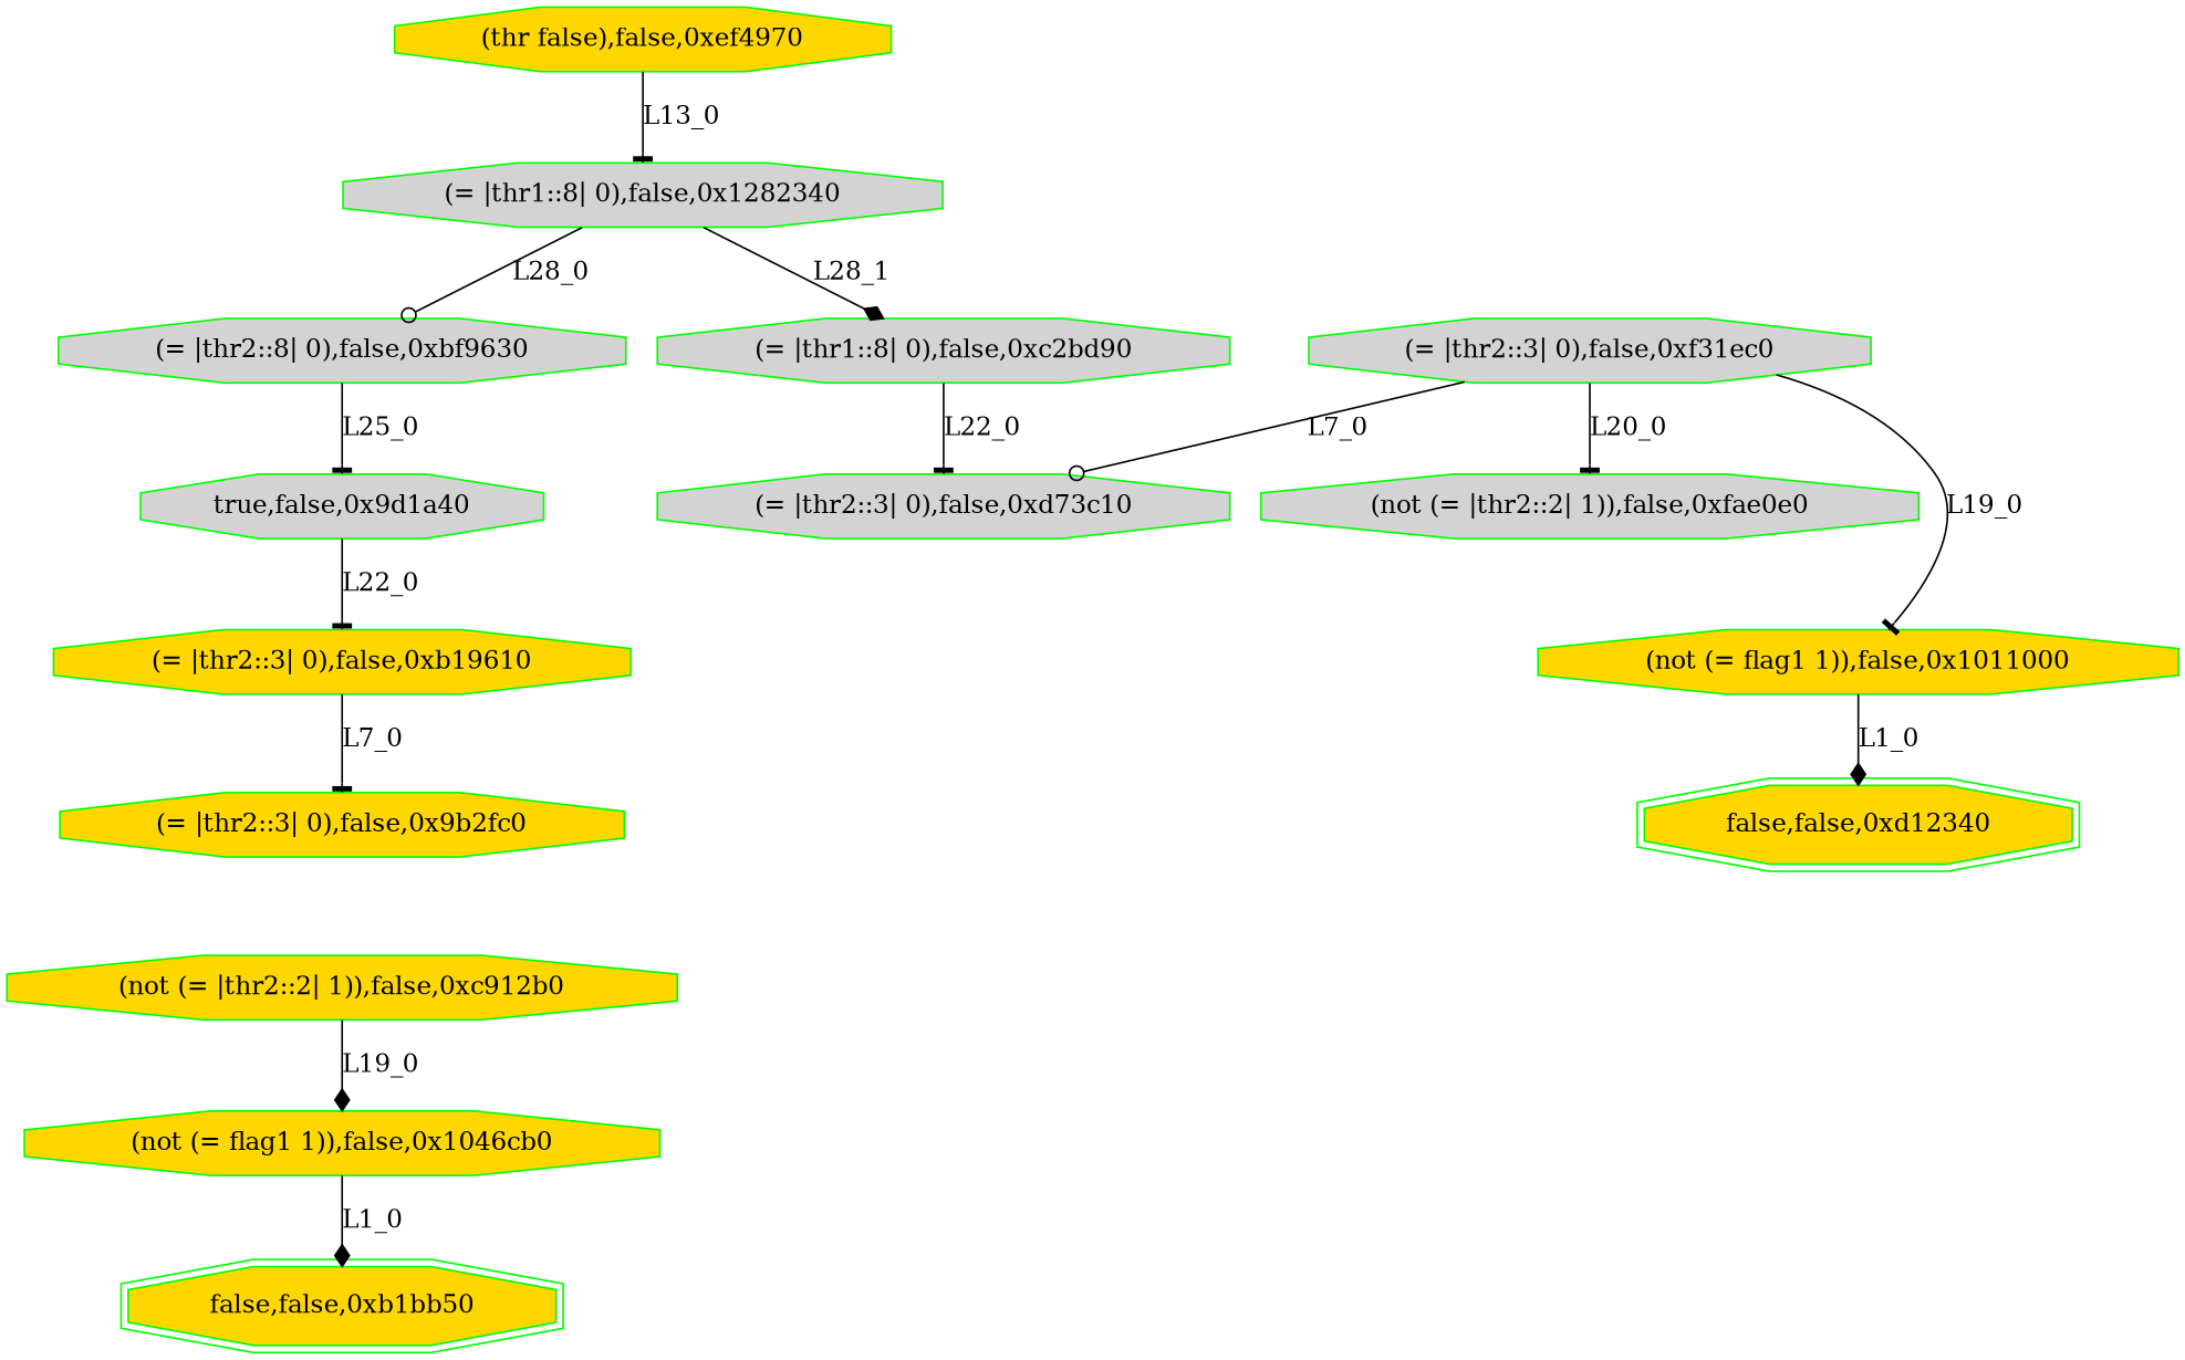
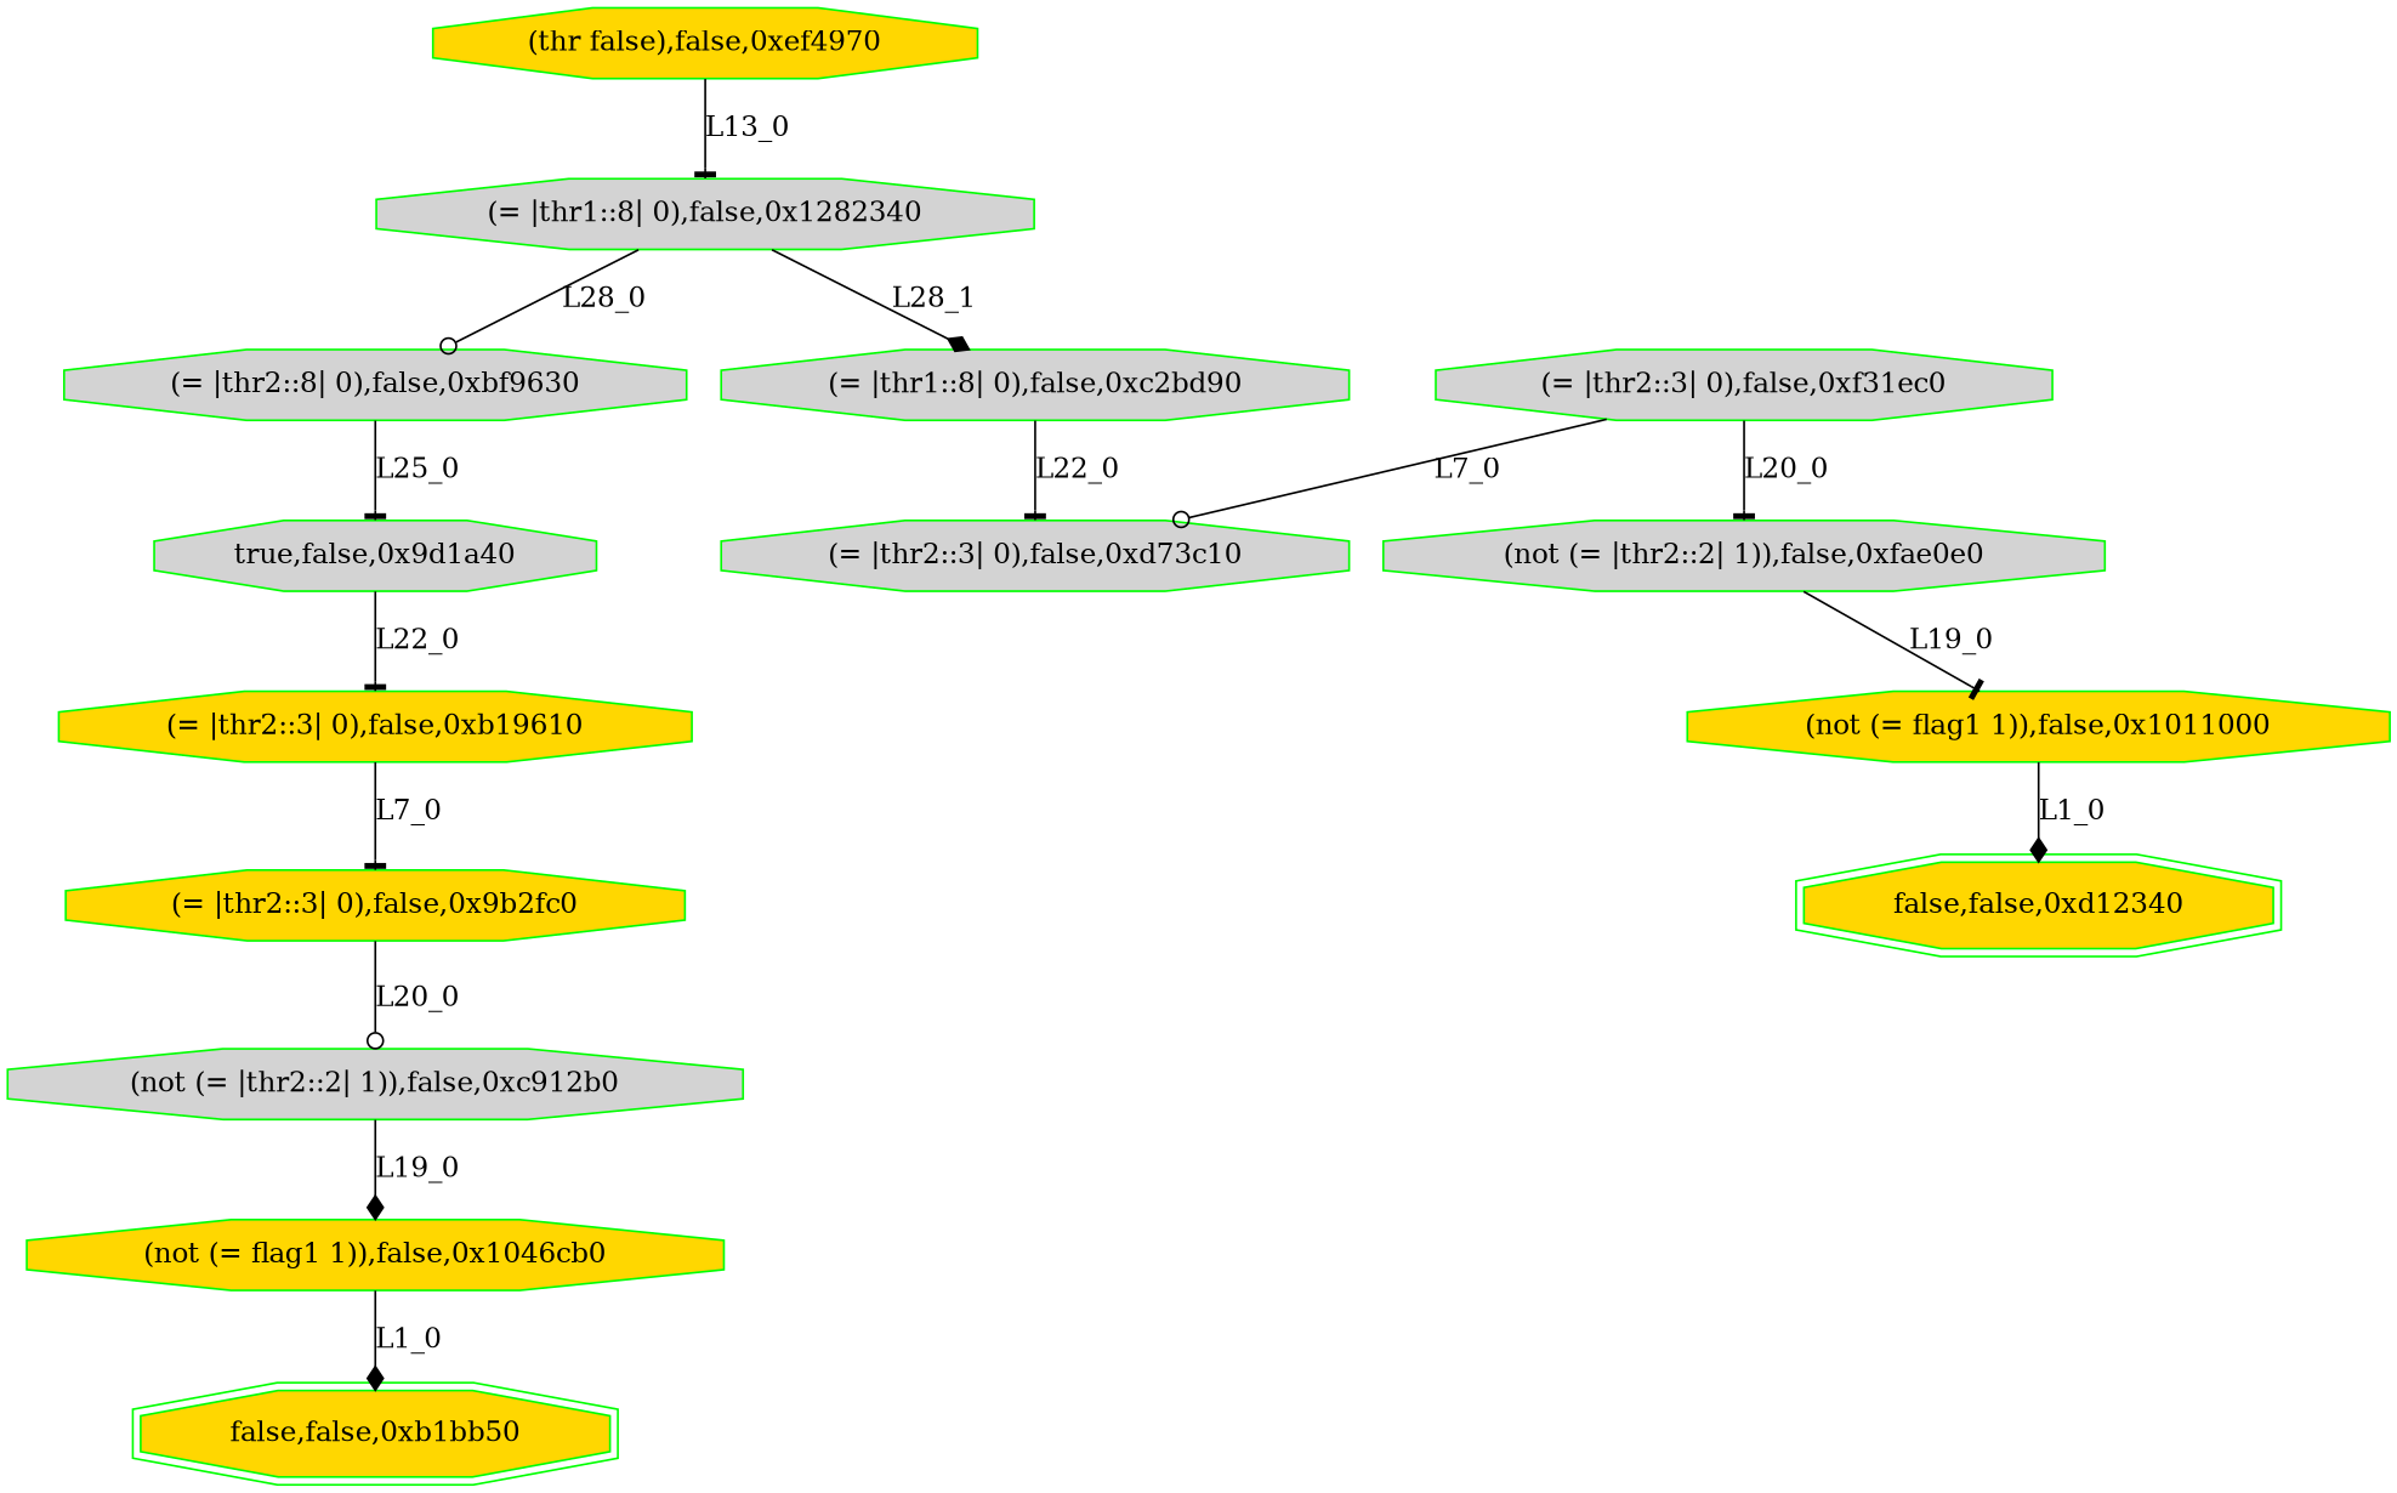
  digraph {
    node [color=green fillcolor=lightgrey shape=octagon style=filled]
    edge [arrowhead=tee]
    n1 [fillcolor=gold label="(thr false),false,0xef4970"]
    n2 [label="(= |thr1::8| 0),false,0x1282340"]
    n3 [label="(= |thr2::8| 0),false,0xbf9630"]
    n4 [label="(= |thr1::8| 0),false,0xc2bd90"]
    n5 [label="true,false,0x9d1a40"]
    n6 [label="(= |thr2::3| 0),false,0xd73c10"]
    n7 [fillcolor=gold label="(= |thr2::3| 0),false,0xb19610"]
    n8 [fillcolor=gold label="(= |thr2::3| 0),false,0x9b2fc0"]
-   n9 [fillcolor=gold label="(not (= |thr2::2| 1)),false,0xc912b0"]
+   n9 [label="(not (= |thr2::2| 1)),false,0xc912b0"]
    n10 [fillcolor=gold label="(not (= flag1 1)),false,0x1046cb0"]
    n11 [fillcolor=gold label="false,false,0xb1bb50" shape=doubleoctagon]
    n12 [label="(= |thr2::3| 0),false,0xf31ec0"]
    n13 [label="(not (= |thr2::2| 1)),false,0xfae0e0"]
    n14 [fillcolor=gold label="(not (= flag1 1)),false,0x1011000"]
    n15 [fillcolor=gold label="false,false,0xd12340" shape=doubleoctagon]
    n1 -> n2 [label=L13_0]
    n2 -> n3 [arrowhead=odot label=L28_0]
    n2 -> n4 [arrowhead=diamond label=L28_1]
    n3 -> n5 [label=L25_0]
    n4 -> n6 [label=L22_0]
    n5 -> n7 [label=L22_0]
    n7 -> n8 [label=L7_0]
+   n8 -> n9 [arrowhead=odot label=L20_0]
    n9 -> n10 [arrowhead=diamond label=L19_0]
    n10 -> n11 [arrowhead=diamond label=L1_0]
    n12 -> n6 [arrowhead=odot label=L7_0]
    n12 -> n13 [label=L20_0]
-   n12 -> n14 [label=L19_0]
+   n13 -> n14 [label=L19_0]
    n14 -> n15 [arrowhead=diamond label=L1_0]
  }
